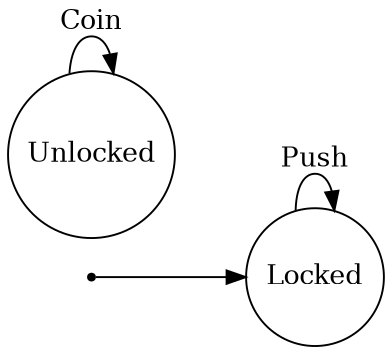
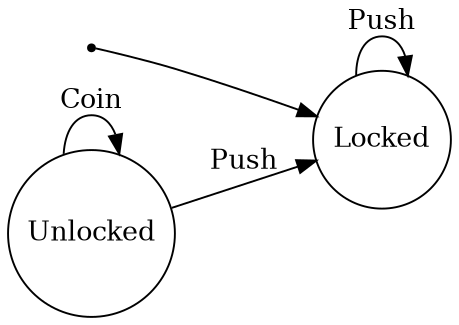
  digraph {
    rankdir=LR
    node [shape=circle]
    ENTRY [shape=point]
    n2 [label=Locked width=1]
    n3 [height=1 label=Unlocked width=1]
    ENTRY -> n2
    n2 -> n2 [label=Push]
+   n3 -> n2 [label=Push]
    n3 -> n3 [label=Coin]
  }
